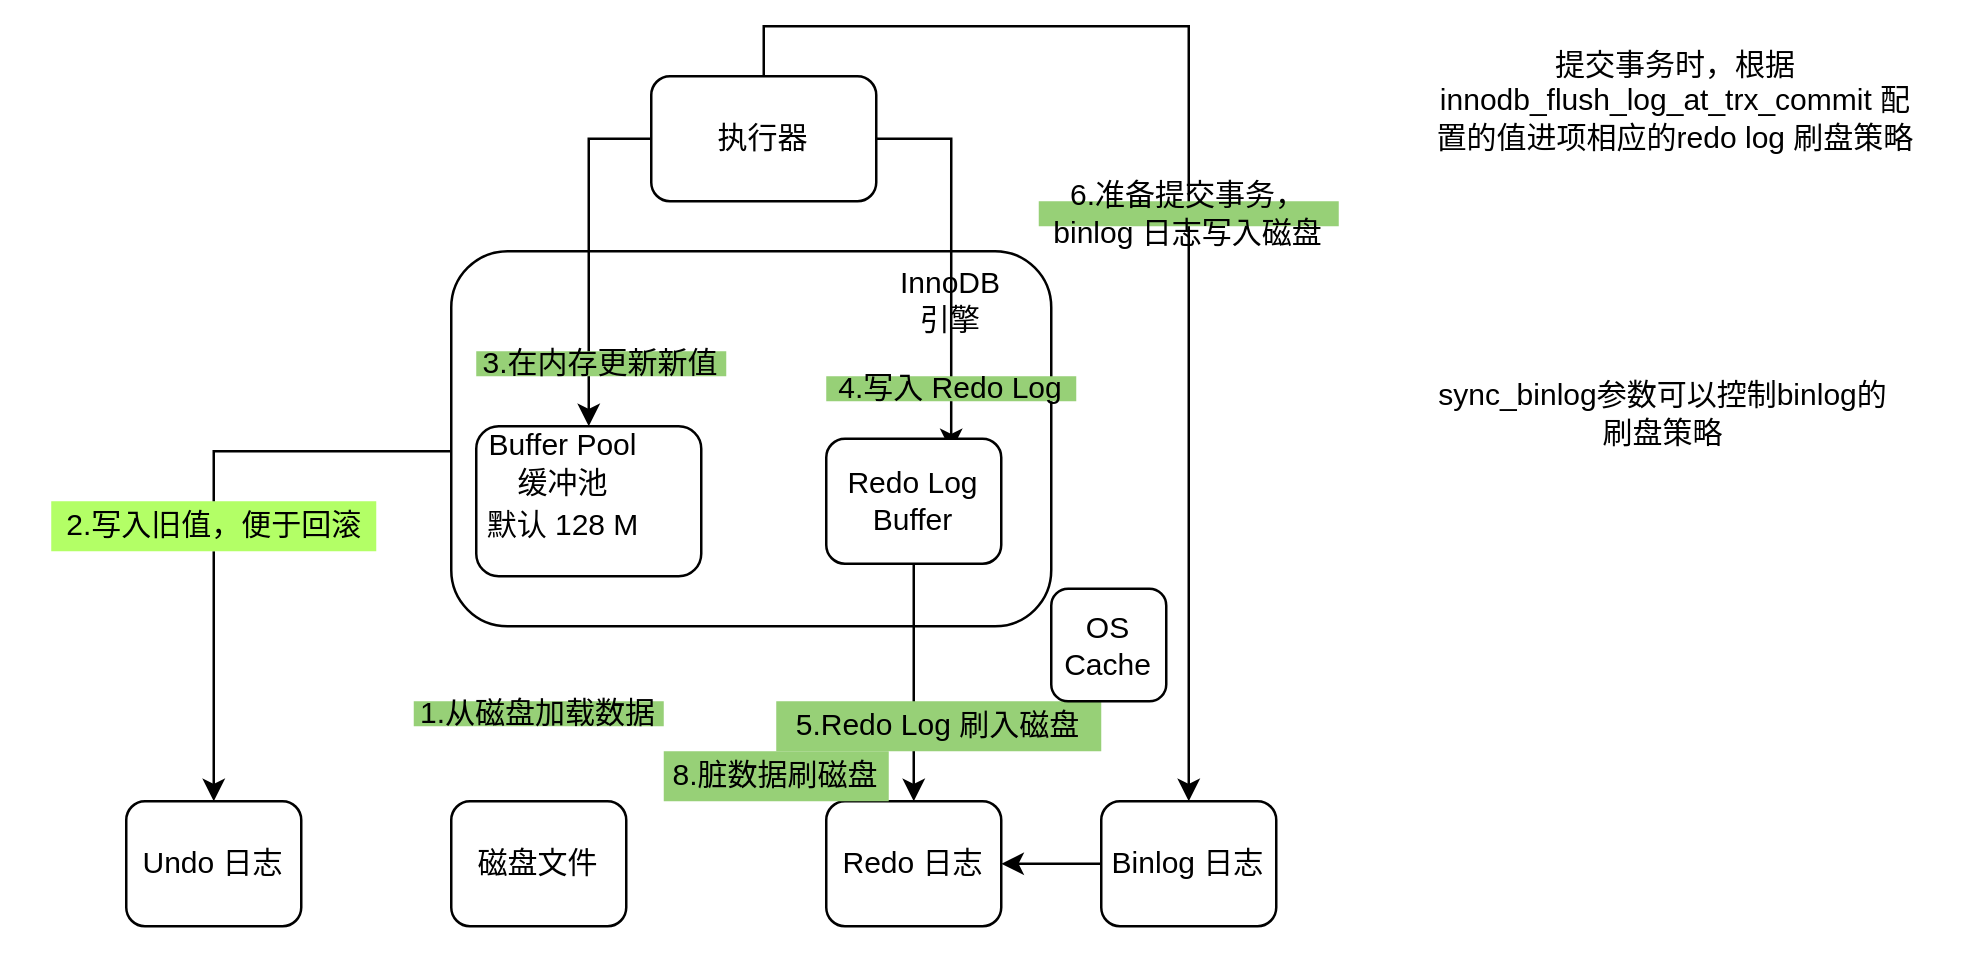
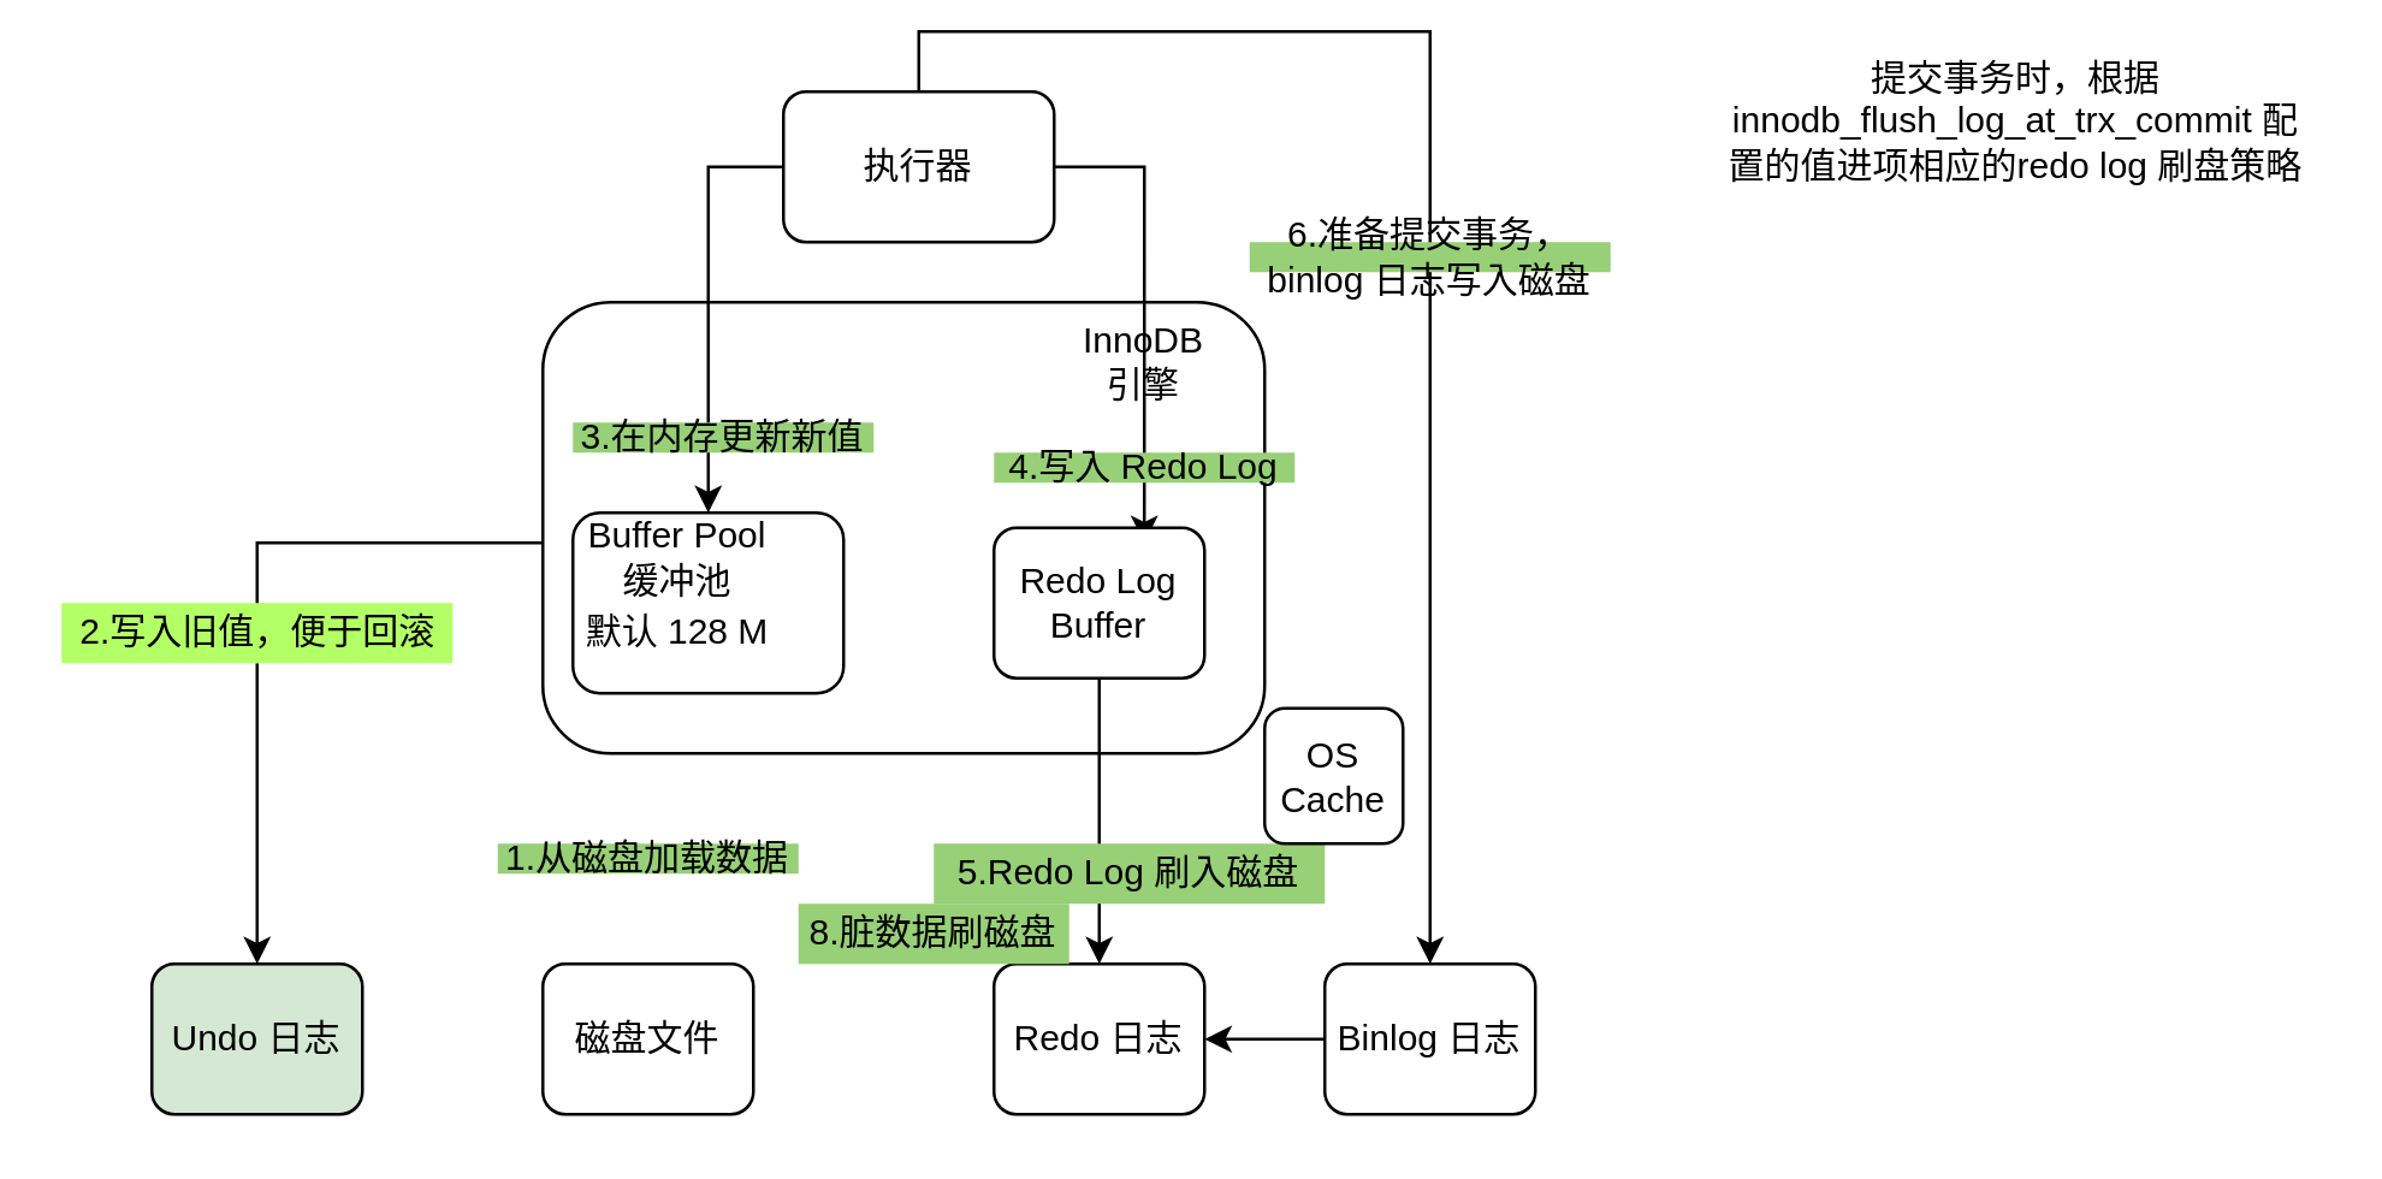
  <mxCell id="0" />
  <mxCell id="1" parent="0" />
  <mxCell id="2" style="edgeStyle=orthogonalEdgeStyle;rounded=0;orthogonalLoop=1;jettySize=auto;html=1;entryX=0.5;entryY=0;entryDx=0;entryDy=0;startArrow=none;" edge="1" parent="1" source="16" target="12"><mxGeometry relative="1" as="geometry" /></mxCell>
  <mxCell id="3" value="" style="rounded=1;whiteSpace=wrap;html=1;" vertex="1" parent="1"><mxGeometry x="180" y="100" width="240" height="150" as="geometry" /></mxCell>
  <mxCell id="4" style="edgeStyle=orthogonalEdgeStyle;rounded=0;orthogonalLoop=1;jettySize=auto;html=1;exitX=0;exitY=0.5;exitDx=0;exitDy=0;entryX=0.5;entryY=0;entryDx=0;entryDy=0;" edge="1" parent="1" source="7" target="9"><mxGeometry relative="1" as="geometry" /></mxCell>
  <mxCell id="5" style="edgeStyle=orthogonalEdgeStyle;rounded=0;orthogonalLoop=1;jettySize=auto;html=1;exitX=1;exitY=0.5;exitDx=0;exitDy=0;entryX=0.714;entryY=0.1;entryDx=0;entryDy=0;entryPerimeter=0;" edge="1" parent="1" source="7" target="22"><mxGeometry relative="1" as="geometry" /></mxCell>
  <mxCell id="6" style="edgeStyle=orthogonalEdgeStyle;rounded=0;orthogonalLoop=1;jettySize=auto;html=1;exitX=0.5;exitY=0;exitDx=0;exitDy=0;" edge="1" parent="1" source="7" target="15"><mxGeometry relative="1" as="geometry" /></mxCell>
  <mxCell id="7" value="执行器" style="rounded=1;whiteSpace=wrap;html=1;" vertex="1" parent="1"><mxGeometry x="260" y="30" width="90" height="50" as="geometry" /></mxCell>
  <mxCell id="8" value="InnoDB 引擎&lt;br&gt;" style="text;html=1;strokeColor=none;fillColor=none;align=center;verticalAlign=middle;whiteSpace=wrap;rounded=0;" vertex="1" parent="1"><mxGeometry x="360" y="110" width="40" height="20" as="geometry" /></mxCell>
  <mxCell id="9" value="" style="rounded=1;whiteSpace=wrap;html=1;" vertex="1" parent="1"><mxGeometry x="190" y="170" width="90" height="60" as="geometry" /></mxCell>
  <mxCell id="10" value="Buffer Pool 缓冲池" style="text;html=1;strokeColor=none;fillColor=none;align=center;verticalAlign=middle;whiteSpace=wrap;rounded=0;" vertex="1" parent="1"><mxGeometry x="190" y="180" width="70" height="10" as="geometry" /></mxCell>
  <mxCell id="11" value="默认 128 M&lt;br&gt;" style="text;html=1;strokeColor=none;fillColor=none;align=center;verticalAlign=middle;whiteSpace=wrap;rounded=0;" vertex="1" parent="1"><mxGeometry x="190" y="200" width="70" height="20" as="geometry" /></mxCell>
- <mxCell id="12" value="Undo 日志" style="rounded=1;whiteSpace=wrap;html=1;" vertex="1" parent="1"><mxGeometry x="50" y="320" width="70" height="50" as="geometry" /></mxCell>
+ <mxCell id="12" value="Undo 日志" style="rounded=1;whiteSpace=wrap;html=1;fillColor=#d5e8d4;" vertex="1" parent="1"><mxGeometry x="50" y="320" width="70" height="50" as="geometry" /></mxCell>
  <mxCell id="13" value="Redo 日志" style="rounded=1;whiteSpace=wrap;html=1;" vertex="1" parent="1"><mxGeometry x="330" y="320" width="70" height="50" as="geometry" /></mxCell>
  <mxCell id="14" style="edgeStyle=orthogonalEdgeStyle;rounded=0;orthogonalLoop=1;jettySize=auto;html=1;entryX=1;entryY=0.5;entryDx=0;entryDy=0;" edge="1" parent="1" source="15" target="13"><mxGeometry relative="1" as="geometry" /></mxCell>
  <mxCell id="15" value="Binlog 日志" style="rounded=1;whiteSpace=wrap;html=1;" vertex="1" parent="1"><mxGeometry x="440" y="320" width="70" height="50" as="geometry" /></mxCell>
  <mxCell id="16" value="2.写入旧值，便于回滚" style="text;html=1;align=center;verticalAlign=middle;resizable=0;points=[];autosize=1;strokeColor=none;fillColor=#B3FF66;" vertex="1" parent="1"><mxGeometry x="20" y="200" width="130" height="20" as="geometry" /></mxCell>
  <mxCell id="17" value="" style="edgeStyle=orthogonalEdgeStyle;rounded=0;orthogonalLoop=1;jettySize=auto;html=1;entryX=0.5;entryY=0;entryDx=0;entryDy=0;endArrow=none;" edge="1" parent="1" source="3" target="16"><mxGeometry relative="1" as="geometry"><mxPoint x="180" y="185" as="sourcePoint" /><mxPoint x="85" y="290" as="targetPoint" /><Array as="points"><mxPoint x="85" y="180" /></Array></mxGeometry></mxCell>
  <mxCell id="18" value="磁盘文件" style="rounded=1;whiteSpace=wrap;html=1;" vertex="1" parent="1"><mxGeometry x="180" y="320" width="70" height="50" as="geometry" /></mxCell>
  <mxCell id="19" value="1.从磁盘加载数据" style="text;html=1;strokeColor=none;fillColor=#97D077;align=center;verticalAlign=middle;whiteSpace=wrap;rounded=0;" vertex="1" parent="1"><mxGeometry x="165" y="280" width="100" height="10" as="geometry" /></mxCell>
  <mxCell id="20" value="3.在内存更新新值" style="text;html=1;strokeColor=none;fillColor=#97D077;align=center;verticalAlign=middle;whiteSpace=wrap;rounded=0;" vertex="1" parent="1"><mxGeometry x="190" y="140" width="100" height="10" as="geometry" /></mxCell>
  <mxCell id="21" style="edgeStyle=orthogonalEdgeStyle;rounded=0;orthogonalLoop=1;jettySize=auto;html=1;entryX=0.5;entryY=0;entryDx=0;entryDy=0;" edge="1" parent="1" source="22" target="13"><mxGeometry relative="1" as="geometry" /></mxCell>
  <mxCell id="22" value="Redo Log Buffer" style="rounded=1;whiteSpace=wrap;html=1;" vertex="1" parent="1"><mxGeometry x="330" y="175" width="70" height="50" as="geometry" /></mxCell>
  <mxCell id="23" value="4.写入 Redo Log" style="text;html=1;strokeColor=none;fillColor=#97D077;align=center;verticalAlign=middle;whiteSpace=wrap;rounded=0;" vertex="1" parent="1"><mxGeometry x="330" y="150" width="100" height="10" as="geometry" /></mxCell>
  <mxCell id="24" value="提交事务时，根据 innodb_flush_log_at_trx_commit 配置的值进项相应的redo log 刷盘策略" style="text;html=1;strokeColor=none;fillColor=none;align=center;verticalAlign=middle;whiteSpace=wrap;rounded=0;" vertex="1" parent="1"><mxGeometry x="570" y="20" width="200" height="40" as="geometry" /></mxCell>
  <mxCell id="25" value="5.Redo Log 刷入磁盘" style="text;html=1;strokeColor=none;fillColor=#97D077;align=center;verticalAlign=middle;whiteSpace=wrap;rounded=0;" vertex="1" parent="1"><mxGeometry x="310" y="280" width="130" height="20" as="geometry" /></mxCell>
  <mxCell id="26" value="6.准备提交事务，binlog 日志写入磁盘" style="text;html=1;strokeColor=none;fillColor=#97D077;align=center;verticalAlign=middle;whiteSpace=wrap;rounded=0;" vertex="1" parent="1"><mxGeometry x="415" y="80" width="120" height="10" as="geometry" /></mxCell>
- <mxCell id="27" value="sync_binlog参数可以控制binlog的刷盘策略" style="text;html=1;strokeColor=none;fillColor=none;align=center;verticalAlign=middle;whiteSpace=wrap;rounded=0;" vertex="1" parent="1"><mxGeometry x="570" y="150" width="190" height="30" as="geometry" /></mxCell>
  <mxCell id="28" value="OS Cache" style="rounded=1;whiteSpace=wrap;html=1;" vertex="1" parent="1"><mxGeometry x="420" y="235" width="46" height="45" as="geometry" /></mxCell>
  <mxCell id="29" value="8.脏数据刷磁盘" style="text;html=1;strokeColor=none;fillColor=#97D077;align=center;verticalAlign=middle;whiteSpace=wrap;rounded=0;" vertex="1" parent="1"><mxGeometry x="265" y="300" width="90" height="20" as="geometry" /></mxCell>
